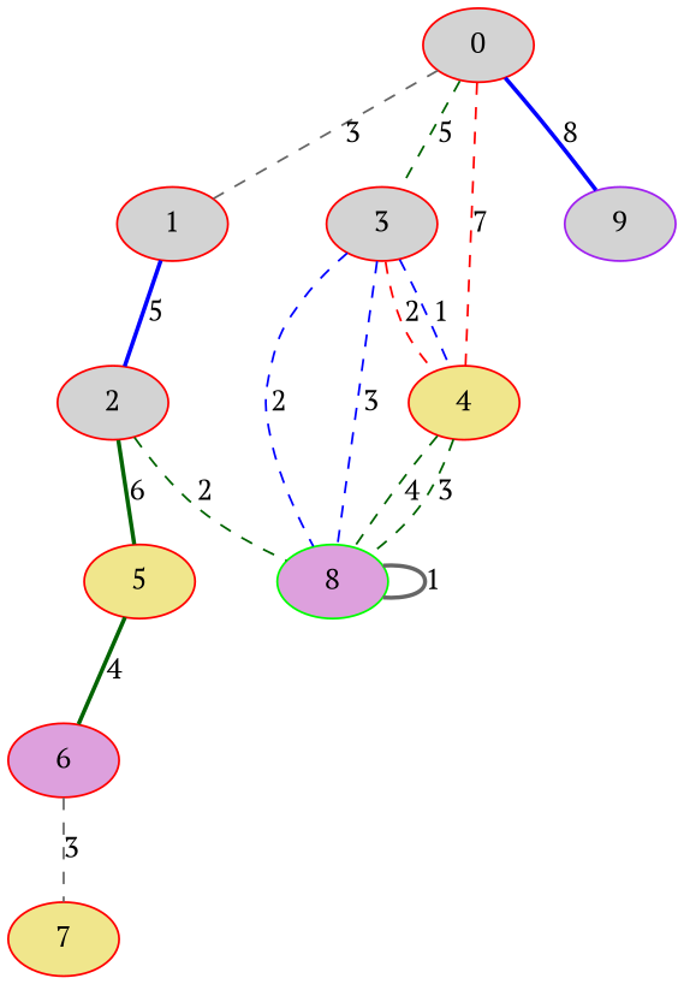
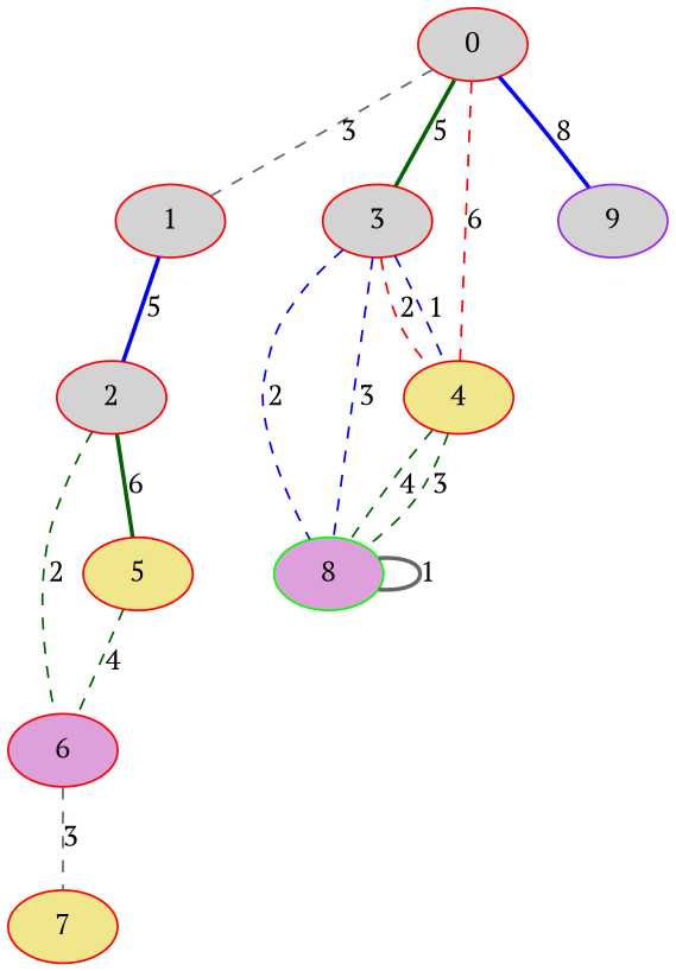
  graph {
    fontname="PT Serif"
    node [color=red fillcolor=lightgrey fontname="PT Serif" style=filled weight=1]
    edge [color=darkgreen fontname="PT Serif" style=dashed]
    0
    1
    3
    4 [fillcolor=khaki]
    9 [color=purple weight=4]
    2
    8 [color=green fillcolor=plum weight=2]
    5 [fillcolor=khaki]
    6 [fillcolor=plum]
    7 [fillcolor=khaki]
    0 -- 1 [color=gray40 label=3]
-   0 -- 3 [label=5]
-   0 -- 4 [color=red label=7]
+   0 -- 3 [label=5 style=bold]
+   0 -- 4 [color=red label=6]
    0 -- 9 [color=blue label=8 style=bold]
    1 -- 2 [color=blue label=5 style=bold]
    3 -- 4 [color=red label=2]
    3 -- 4 [color=blue label=1]
    3 -- 8 [color=blue label=2]
    3 -- 8 [color=blue label=3]
    4 -- 8 [label=3]
    4 -- 8 [label=4]
    2 -- 5 [label=6 style=bold]
-   2 -- 8 [label=2]
+   2 -- 6 [label=2]
    8 -- 8 [color=gray40 label=1 style=bold]
-   5 -- 6 [label=4 style=bold]
+   5 -- 6 [label=4]
    6 -- 7 [color=gray40 label=3]
  }
